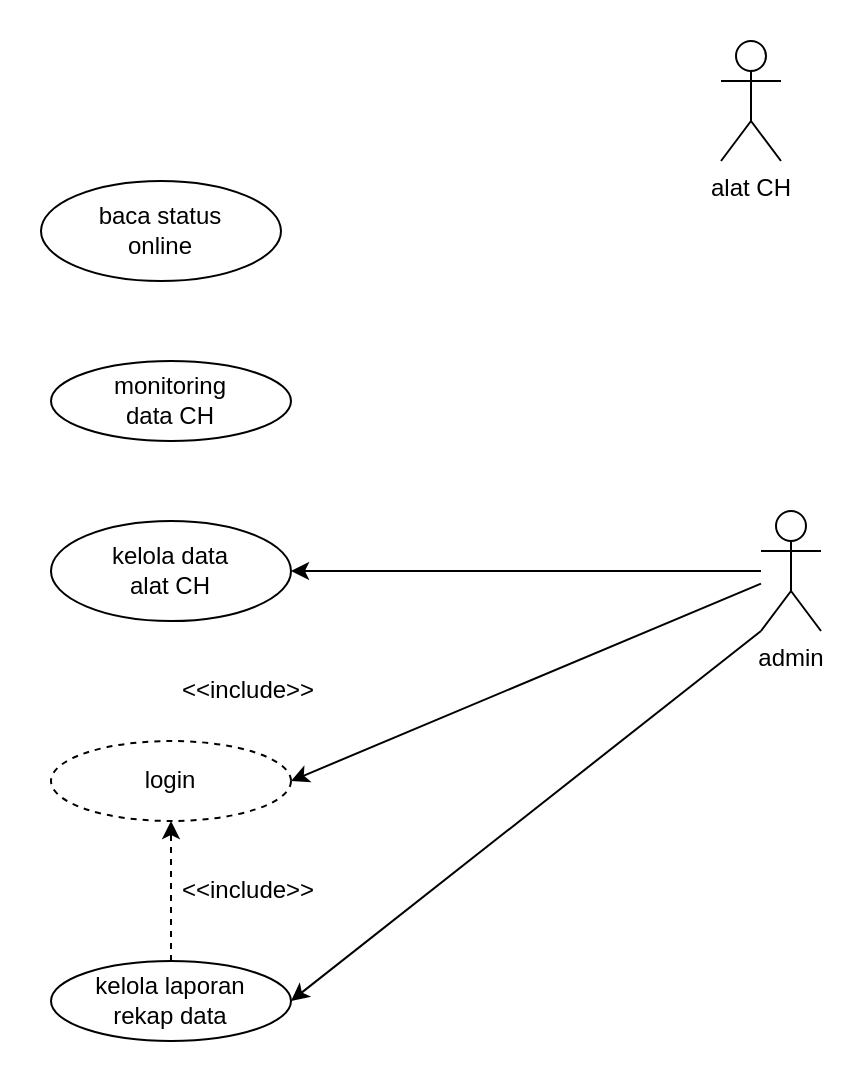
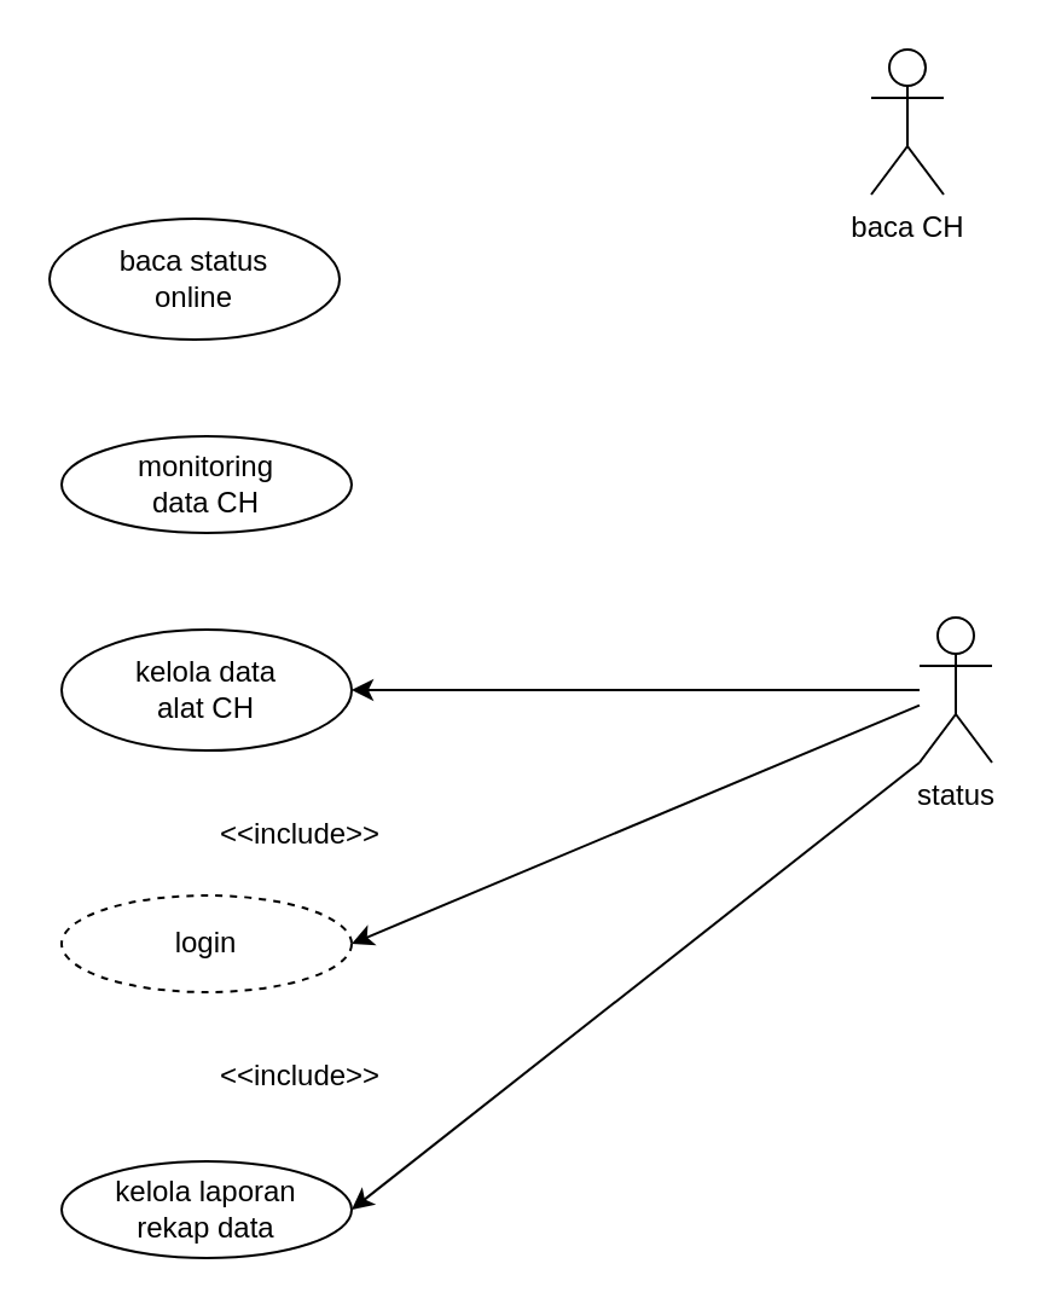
  <mxCell id="0" />
  <mxCell id="1" parent="0" />
- <mxCell id="2" value="alat CH" style="shape=umlActor;verticalLabelPosition=bottom;verticalAlign=top;html=1;outlineConnect=0;" vertex="1" parent="1"><mxGeometry x="360" y="20" width="30" height="60" as="geometry" /></mxCell>
+ <mxCell id="2" value="baca CH" style="shape=umlActor;verticalLabelPosition=bottom;verticalAlign=top;html=1;outlineConnect=0;" vertex="1" parent="1"><mxGeometry x="360" y="20" width="30" height="60" as="geometry" /></mxCell>
  <mxCell id="3" value="" style="edgeStyle=orthogonalEdgeStyle;rounded=0;orthogonalLoop=1;jettySize=auto;html=1;entryX=1;entryY=0.5;entryDx=0;entryDy=0;" edge="1" parent="1" source="4" target="6"><mxGeometry relative="1" as="geometry"><mxPoint x="315" y="270" as="targetPoint" /></mxGeometry></mxCell>
- <mxCell id="4" value="admin" style="shape=umlActor;verticalLabelPosition=bottom;verticalAlign=top;html=1;outlineConnect=0;" vertex="1" parent="1"><mxGeometry x="380" y="255" width="30" height="60" as="geometry" /></mxCell>
+ <mxCell id="4" value="status" style="shape=umlActor;verticalLabelPosition=bottom;verticalAlign=top;html=1;outlineConnect=0;" vertex="1" parent="1"><mxGeometry x="380" y="255" width="30" height="60" as="geometry" /></mxCell>
  <mxCell id="5" value="login" style="ellipse;whiteSpace=wrap;html=1;dashed=1;" vertex="1" parent="1"><mxGeometry x="25" y="370" width="120" height="40" as="geometry" /></mxCell>
  <mxCell id="6" value="kelola data&lt;div&gt;alat CH&lt;/div&gt;" style="ellipse;whiteSpace=wrap;html=1;" vertex="1" parent="1"><mxGeometry x="25" y="260" width="120" height="50" as="geometry" /></mxCell>
  <mxCell id="7" value="&amp;lt;&amp;lt;include&amp;gt;&amp;gt;" style="text;strokeColor=none;fillColor=none;align=left;verticalAlign=middle;spacingLeft=4;spacingRight=4;overflow=hidden;points=[[0,0.5],[1,0.5]];portConstraint=eastwest;rotatable=0;whiteSpace=wrap;html=1;" vertex="1" parent="1"><mxGeometry x="85" y="330" width="80" height="30" as="geometry" /></mxCell>
- <mxCell id="8" value="" style="edgeStyle=orthogonalEdgeStyle;rounded=0;orthogonalLoop=1;jettySize=auto;html=1;entryX=0.5;entryY=1;entryDx=0;entryDy=0;dashed=1;" edge="1" parent="1" source="9" target="5"><mxGeometry relative="1" as="geometry" /></mxCell>
  <mxCell id="9" value="kelola laporan&lt;div&gt;rekap data&lt;/div&gt;" style="ellipse;whiteSpace=wrap;html=1;" vertex="1" parent="1"><mxGeometry x="25" y="480" width="120" height="40" as="geometry" /></mxCell>
  <mxCell id="10" value="&amp;lt;&amp;lt;include&amp;gt;&amp;gt;" style="text;strokeColor=none;fillColor=none;align=left;verticalAlign=middle;spacingLeft=4;spacingRight=4;overflow=hidden;points=[[0,0.5],[1,0.5]];portConstraint=eastwest;rotatable=0;whiteSpace=wrap;html=1;" vertex="1" parent="1"><mxGeometry x="85" y="430" width="80" height="30" as="geometry" /></mxCell>
  <mxCell id="11" value="" style="endArrow=classic;html=1;rounded=0;entryX=1;entryY=0.5;entryDx=0;entryDy=0;" edge="1" parent="1" source="4" target="5"><mxGeometry width="50" height="50" relative="1" as="geometry"><mxPoint x="0" y="330" as="sourcePoint" /><mxPoint x="50" y="280" as="targetPoint" /></mxGeometry></mxCell>
  <mxCell id="12" value="" style="endArrow=classic;html=1;rounded=0;entryX=1;entryY=0.5;entryDx=0;entryDy=0;exitX=0;exitY=1;exitDx=0;exitDy=0;exitPerimeter=0;" edge="1" parent="1" source="4" target="9"><mxGeometry width="50" height="50" relative="1" as="geometry"><mxPoint x="380" y="302" as="sourcePoint" /><mxPoint x="155" y="400" as="targetPoint" /></mxGeometry></mxCell>
  <mxCell id="13" value="monitoring&lt;div&gt;data CH&lt;/div&gt;" style="ellipse;whiteSpace=wrap;html=1;" vertex="1" parent="1"><mxGeometry x="25" y="180" width="120" height="40" as="geometry" /></mxCell>
  <mxCell id="14" value="baca status&lt;div&gt;online&lt;/div&gt;" style="ellipse;whiteSpace=wrap;html=1;" vertex="1" parent="1"><mxGeometry x="20" y="90" width="120" height="50" as="geometry" /></mxCell>
